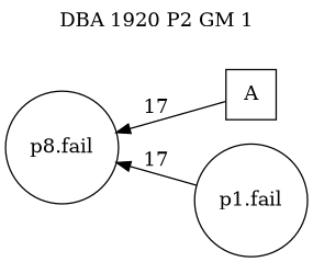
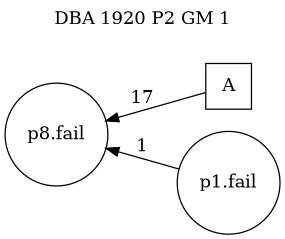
  digraph {
    label=" DBA 1920 P2 GM 1 "
    labelloc=tl
    rankdir=RL
    node [shape=circle]
    n1 [label=A shape=square]
    n2 [label="p8.fail"]
    n3 [label="p1.fail"]
    n1 -> n2 [label=17]
-   n3 -> n2 [label=17]
+   n3 -> n2 [label=1]
  }
